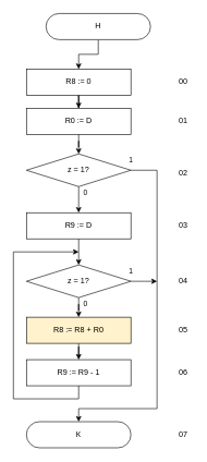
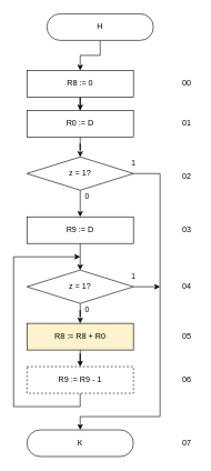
  <mxCell id="0" />
  <mxCell id="1" parent="0" />
  <mxCell id="2" value="" style="edgeStyle=orthogonalEdgeStyle;rounded=0;orthogonalLoop=1;jettySize=auto;html=1;" parent="1" source="3" target="5" edge="1"><mxGeometry relative="1" as="geometry" /></mxCell>
  <mxCell id="3" value="Н" style="rounded=1;whiteSpace=wrap;html=1;arcSize=50;" parent="1" vertex="1"><mxGeometry x="70" y="20" width="160" height="40" as="geometry" /></mxCell>
  <mxCell id="4" value="" style="edgeStyle=orthogonalEdgeStyle;rounded=0;orthogonalLoop=1;jettySize=auto;html=1;" parent="1" source="5" target="7" edge="1"><mxGeometry relative="1" as="geometry" /></mxCell>
  <mxCell id="5" value="R8 := 0" style="rounded=0;whiteSpace=wrap;html=1;" parent="1" vertex="1"><mxGeometry x="40" y="105" width="160" height="40" as="geometry" /></mxCell>
  <mxCell id="6" value="" style="edgeStyle=orthogonalEdgeStyle;rounded=0;orthogonalLoop=1;jettySize=auto;html=1;" parent="1" source="7" target="12" edge="1"><mxGeometry relative="1" as="geometry" /></mxCell>
  <mxCell id="7" value="R0 := D" style="rounded=0;whiteSpace=wrap;html=1;" parent="1" vertex="1"><mxGeometry x="40" y="165" width="160" height="40" as="geometry" /></mxCell>
  <mxCell id="8" value="" style="edgeStyle=orthogonalEdgeStyle;rounded=0;orthogonalLoop=1;jettySize=auto;html=1;" parent="1" source="9" target="15" edge="1"><mxGeometry relative="1" as="geometry" /></mxCell>
  <mxCell id="9" value="R9 := D" style="rounded=0;whiteSpace=wrap;html=1;" parent="1" vertex="1"><mxGeometry x="40" y="325" width="160" height="40" as="geometry" /></mxCell>
  <mxCell id="10" value="0" style="edgeStyle=orthogonalEdgeStyle;rounded=0;orthogonalLoop=1;jettySize=auto;html=1;" parent="1" source="12" target="9" edge="1"><mxGeometry x="-0.5" y="10" relative="1" as="geometry"><mxPoint as="offset" /></mxGeometry></mxCell>
  <mxCell id="11" value="1" style="edgeStyle=orthogonalEdgeStyle;rounded=0;orthogonalLoop=1;jettySize=auto;html=1;exitX=1;exitY=0.5;exitDx=0;exitDy=0;entryX=0.5;entryY=0;entryDx=0;entryDy=0;" parent="1" source="12" target="20" edge="1"><mxGeometry x="-1" y="15" relative="1" as="geometry"><mxPoint x="120" y="665" as="targetPoint" /><Array as="points"><mxPoint x="240" y="260" /><mxPoint x="240" y="625" /><mxPoint x="120" y="625" /></Array><mxPoint as="offset" /></mxGeometry></mxCell>
  <mxCell id="12" value="z = 1?" style="rhombus;whiteSpace=wrap;html=1;rounded=0;" parent="1" vertex="1"><mxGeometry x="40" y="235" width="160" height="50" as="geometry" /></mxCell>
  <mxCell id="13" value="0" style="edgeStyle=orthogonalEdgeStyle;rounded=0;orthogonalLoop=1;jettySize=auto;html=1;" parent="1" source="15" target="17" edge="1"><mxGeometry x="0.2" y="10" relative="1" as="geometry"><mxPoint as="offset" /></mxGeometry></mxCell>
  <mxCell id="14" value="1" style="edgeStyle=orthogonalEdgeStyle;rounded=0;orthogonalLoop=1;jettySize=auto;html=1;" parent="1" source="15" edge="1"><mxGeometry x="-1" y="15" relative="1" as="geometry"><mxPoint x="240" y="430" as="targetPoint" /><mxPoint as="offset" /></mxGeometry></mxCell>
  <mxCell id="15" value="z = 1?" style="rhombus;whiteSpace=wrap;html=1;rounded=0;" parent="1" vertex="1"><mxGeometry x="40" y="405" width="160" height="50" as="geometry" /></mxCell>
  <mxCell id="16" value="" style="edgeStyle=orthogonalEdgeStyle;rounded=0;orthogonalLoop=1;jettySize=auto;html=1;" parent="1" source="17" target="19" edge="1"><mxGeometry relative="1" as="geometry" /></mxCell>
  <mxCell id="17" value="R8 := R8 + R0" style="rounded=0;whiteSpace=wrap;html=1;fillColor=#fff2cc;" parent="1" vertex="1"><mxGeometry x="40" y="485" width="160" height="40" as="geometry" /></mxCell>
  <mxCell id="18" value="" style="edgeStyle=orthogonalEdgeStyle;rounded=0;orthogonalLoop=1;jettySize=auto;html=1;exitX=0.5;exitY=1;exitDx=0;exitDy=0;" parent="1" source="19" edge="1"><mxGeometry relative="1" as="geometry"><mxPoint x="120" y="385" as="targetPoint" /><Array as="points"><mxPoint x="120" y="610" /><mxPoint x="20" y="610" /><mxPoint x="20" y="385" /></Array></mxGeometry></mxCell>
- <mxCell id="19" value="R9 := R9 - 1" style="rounded=0;whiteSpace=wrap;html=1;" parent="1" vertex="1"><mxGeometry x="40" y="550" width="160" height="40" as="geometry" /></mxCell>
+ <mxCell id="19" value="R9 := R9 - 1" style="rounded=0;whiteSpace=wrap;html=1;dashed=1;" parent="1" vertex="1"><mxGeometry x="40" y="550" width="160" height="40" as="geometry" /></mxCell>
  <mxCell id="20" value="К" style="rounded=1;whiteSpace=wrap;html=1;arcSize=50;" parent="1" vertex="1"><mxGeometry x="40" y="645" width="160" height="40" as="geometry" /></mxCell>
  <mxCell id="21" value="00" style="text;html=1;align=center;verticalAlign=middle;resizable=0;points=[];autosize=1;strokeColor=none;fillColor=none;" vertex="1" parent="1"><mxGeometry x="265" y="115" width="30" height="20" as="geometry" /></mxCell>
  <mxCell id="22" value="01" style="text;html=1;align=center;verticalAlign=middle;resizable=0;points=[];autosize=1;strokeColor=none;fillColor=none;" vertex="1" parent="1"><mxGeometry x="265" y="175" width="30" height="20" as="geometry" /></mxCell>
  <mxCell id="23" value="02" style="text;html=1;align=center;verticalAlign=middle;resizable=0;points=[];autosize=1;strokeColor=none;fillColor=none;" vertex="1" parent="1"><mxGeometry x="265" y="255" width="30" height="20" as="geometry" /></mxCell>
  <mxCell id="24" value="03" style="text;html=1;align=center;verticalAlign=middle;resizable=0;points=[];autosize=1;strokeColor=none;fillColor=none;" vertex="1" parent="1"><mxGeometry x="265" y="335" width="30" height="20" as="geometry" /></mxCell>
  <mxCell id="25" value="04" style="text;html=1;align=center;verticalAlign=middle;resizable=0;points=[];autosize=1;strokeColor=none;fillColor=none;" vertex="1" parent="1"><mxGeometry x="265" y="420" width="30" height="20" as="geometry" /></mxCell>
  <mxCell id="26" value="05" style="text;html=1;align=center;verticalAlign=middle;resizable=0;points=[];autosize=1;strokeColor=none;fillColor=none;" vertex="1" parent="1"><mxGeometry x="265" y="495" width="30" height="20" as="geometry" /></mxCell>
  <mxCell id="27" value="06" style="text;html=1;align=center;verticalAlign=middle;resizable=0;points=[];autosize=1;strokeColor=none;fillColor=none;" vertex="1" parent="1"><mxGeometry x="265" y="560" width="30" height="20" as="geometry" /></mxCell>
  <mxCell id="28" value="07" style="text;html=1;align=center;verticalAlign=middle;resizable=0;points=[];autosize=1;strokeColor=none;fillColor=none;" vertex="1" parent="1"><mxGeometry x="265" y="655" width="30" height="20" as="geometry" /></mxCell>
